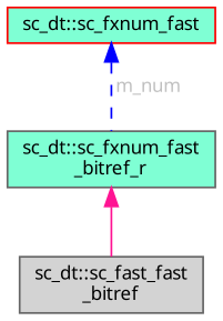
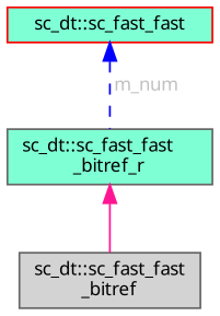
  digraph {
    fontname="Noto Sans"
    node [color=gray40 fillcolor=aquamarine fontname="Noto Sans" fontsize=10 shape=box style=filled]
    edge [dir=back fontname="Noto Sans" fontsize=10 labelfontname=FreeSans labelfontsize=10]
    n1 [fillcolor=lightgrey fontcolor=black height=0.2 label="sc_dt::sc_fast_fast\l_bitref" width=0.4]
-   n2 [height=0.2 label="sc_dt::sc_fxnum_fast\l_bitref_r" width=0.4]
-   n3 [color=red height=0.2 label="sc_dt::sc_fxnum_fast" width=0.4]
+   n2 [height=0.2 label="sc_dt::sc_fast_fast\l_bitref_r" width=0.4]
+   n3 [color=red height=0.2 label="sc_dt::sc_fast_fast" width=0.4]
    n2 -> n1 [color=deeppink style=solid]
    n3 -> n2 [color=blue fontcolor=grey label=" m_num" style=dashed]
  }
